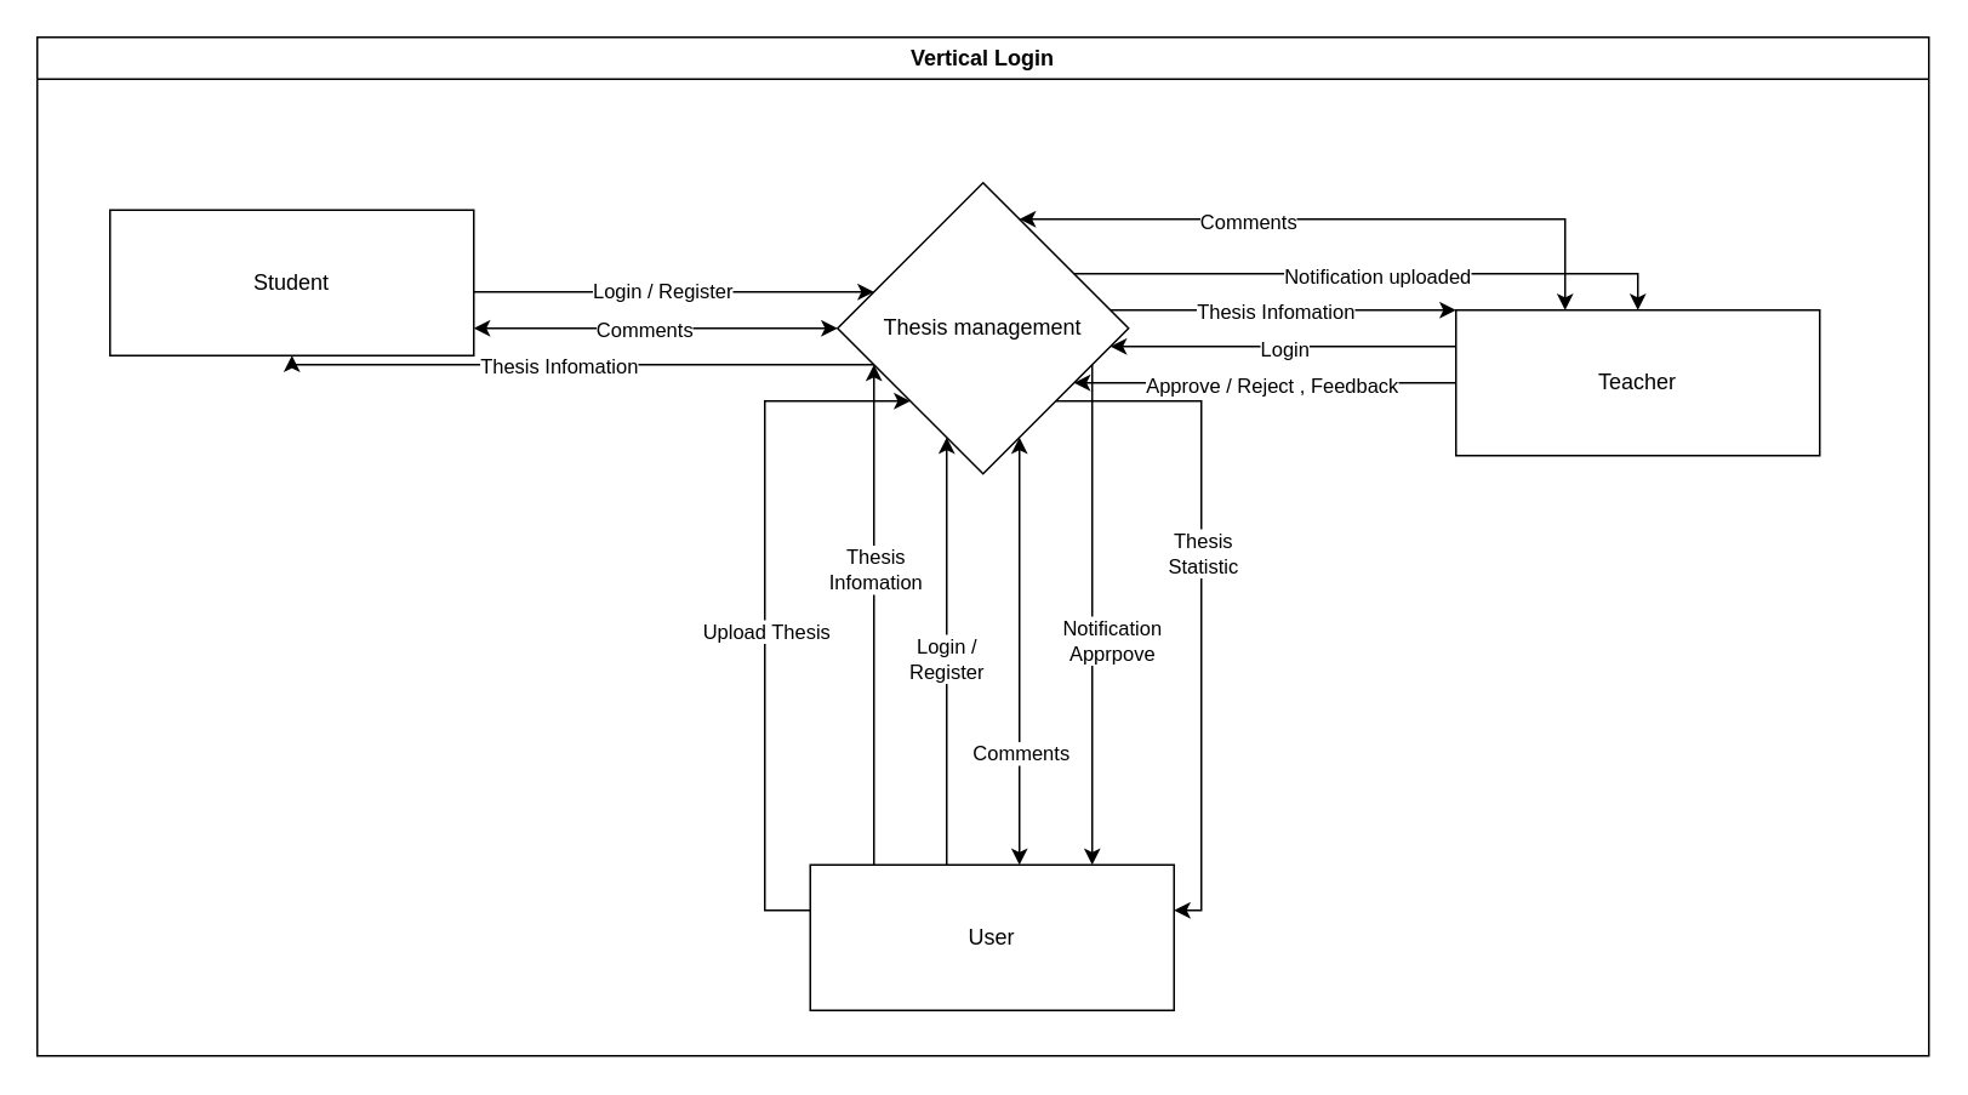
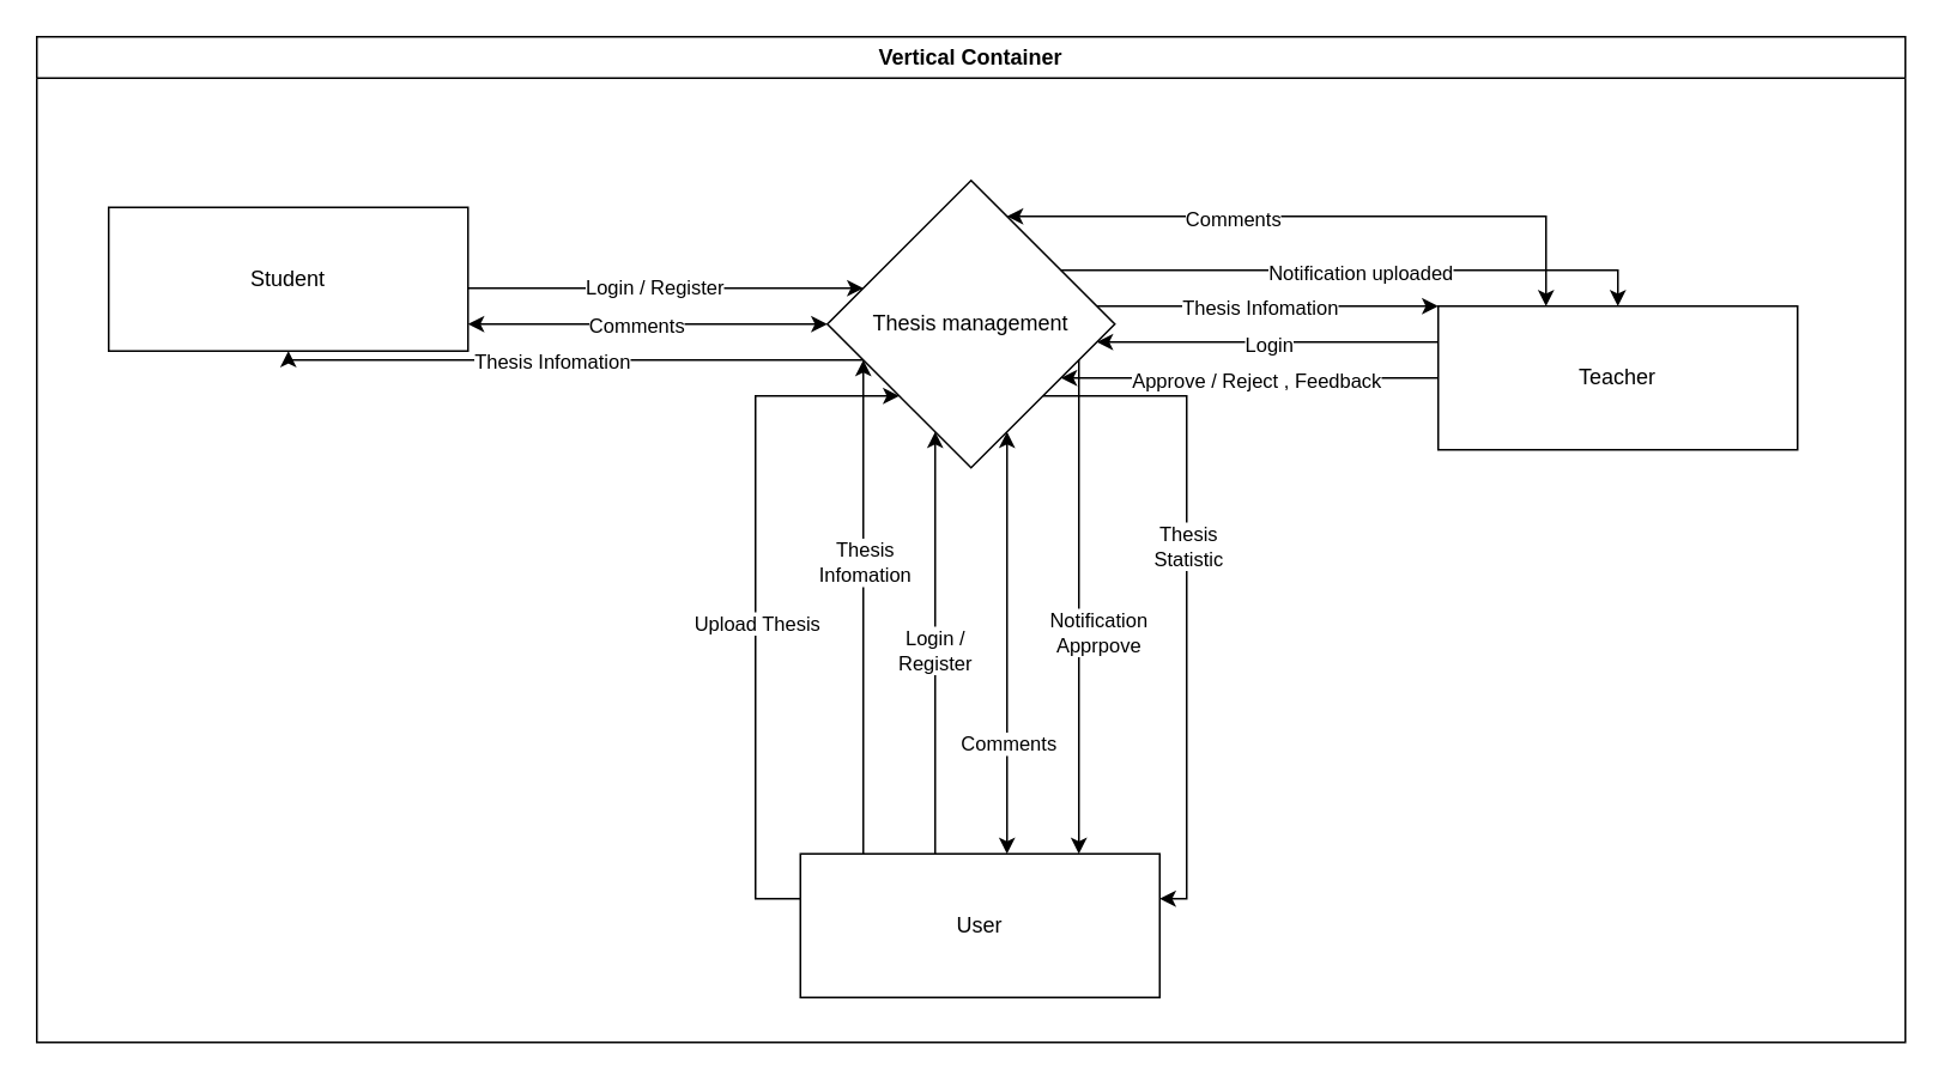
  <mxCell id="0" />
  <mxCell id="1" parent="0" />
- <mxCell id="2" value="Vertical Login" style="swimlane;whiteSpace=wrap;html=1;" vertex="1" parent="1"><mxGeometry x="20" y="20" width="1040" height="560" as="geometry" /></mxCell>
+ <mxCell id="2" value="Vertical Container" style="swimlane;whiteSpace=wrap;html=1;" vertex="1" parent="1"><mxGeometry x="20" y="20" width="1040" height="560" as="geometry" /></mxCell>
  <mxCell id="3" style="edgeStyle=orthogonalEdgeStyle;rounded=0;orthogonalLoop=1;jettySize=auto;html=1;" parent="2" source="5" target="16" edge="1"><mxGeometry relative="1" as="geometry"><mxPoint x="484" y="60" as="targetPoint" /><Array as="points"><mxPoint x="340" y="140" /><mxPoint x="340" y="140" /></Array></mxGeometry></mxCell>
  <mxCell id="4" value="Login / Register" style="edgeLabel;html=1;align=center;verticalAlign=middle;resizable=0;points=[];" vertex="1" connectable="0" parent="3"><mxGeometry x="-0.063" y="1" relative="1" as="geometry"><mxPoint as="offset" /></mxGeometry></mxCell>
  <mxCell id="5" value="Student" style="rounded=0;whiteSpace=wrap;html=1;" parent="2" vertex="1"><mxGeometry x="40" y="95" width="200" height="80" as="geometry" /></mxCell>
  <mxCell id="6" style="edgeStyle=orthogonalEdgeStyle;rounded=0;orthogonalLoop=1;jettySize=auto;html=1;" edge="1" parent="2" source="16" target="5"><mxGeometry relative="1" as="geometry"><Array as="points"><mxPoint x="340" y="180" /><mxPoint x="340" y="180" /></Array></mxGeometry></mxCell>
  <mxCell id="7" value="Thesis Infomation" style="edgeLabel;html=1;align=center;verticalAlign=middle;resizable=0;points=[];" vertex="1" connectable="0" parent="6"><mxGeometry x="0.07" relative="1" as="geometry"><mxPoint as="offset" /></mxGeometry></mxCell>
  <mxCell id="8" style="edgeStyle=orthogonalEdgeStyle;rounded=0;orthogonalLoop=1;jettySize=auto;html=1;startArrow=classic;startFill=1;" edge="1" parent="2" source="16" target="5"><mxGeometry relative="1" as="geometry"><Array as="points"><mxPoint x="340" y="160" /><mxPoint x="340" y="160" /></Array></mxGeometry></mxCell>
  <mxCell id="9" value="Comments" style="edgeLabel;html=1;align=center;verticalAlign=middle;resizable=0;points=[];" vertex="1" connectable="0" parent="8"><mxGeometry x="0.067" relative="1" as="geometry"><mxPoint as="offset" /></mxGeometry></mxCell>
  <mxCell id="10" style="edgeStyle=orthogonalEdgeStyle;rounded=0;orthogonalLoop=1;jettySize=auto;html=1;" edge="1" parent="2" source="16" target="21"><mxGeometry relative="1" as="geometry"><Array as="points"><mxPoint x="700" y="150" /><mxPoint x="700" y="150" /></Array></mxGeometry></mxCell>
  <mxCell id="11" value="Thesis Infomation" style="edgeLabel;html=1;align=center;verticalAlign=middle;resizable=0;points=[];" vertex="1" connectable="0" parent="10"><mxGeometry x="-0.053" y="2" relative="1" as="geometry"><mxPoint y="2" as="offset" /></mxGeometry></mxCell>
  <mxCell id="12" style="edgeStyle=orthogonalEdgeStyle;rounded=0;orthogonalLoop=1;jettySize=auto;html=1;" edge="1" parent="2" source="21" target="16"><mxGeometry relative="1" as="geometry"><Array as="points"><mxPoint x="700" y="170" /><mxPoint x="700" y="170" /></Array></mxGeometry></mxCell>
  <mxCell id="13" value="Login" style="edgeLabel;html=1;align=center;verticalAlign=middle;resizable=0;points=[];" vertex="1" connectable="0" parent="12"><mxGeometry x="-0.001" y="1" relative="1" as="geometry"><mxPoint as="offset" /></mxGeometry></mxCell>
  <mxCell id="14" style="edgeStyle=orthogonalEdgeStyle;rounded=0;orthogonalLoop=1;jettySize=auto;html=1;" edge="1" parent="2" source="16" target="22"><mxGeometry relative="1" as="geometry"><Array as="points"><mxPoint x="640" y="200" /><mxPoint x="640" y="480" /></Array></mxGeometry></mxCell>
  <mxCell id="15" value="Thesis&lt;div&gt;Statistic&lt;/div&gt;" style="edgeLabel;html=1;align=center;verticalAlign=middle;resizable=0;points=[];" vertex="1" connectable="0" parent="14"><mxGeometry x="0.039" relative="1" as="geometry"><mxPoint y="-32" as="offset" /></mxGeometry></mxCell>
  <mxCell id="16" value="Thesis management" style="rhombus;whiteSpace=wrap;html=1;aspect=fixed;" vertex="1" parent="2"><mxGeometry x="440" y="80" width="160" height="160" as="geometry" /></mxCell>
  <mxCell id="17" style="edgeStyle=orthogonalEdgeStyle;rounded=0;orthogonalLoop=1;jettySize=auto;html=1;" edge="1" parent="2" source="16" target="21"><mxGeometry relative="1" as="geometry"><Array as="points"><mxPoint x="700" y="130" /><mxPoint x="700" y="130" /></Array></mxGeometry></mxCell>
  <mxCell id="18" value="Notification uploaded" style="edgeLabel;html=1;align=center;verticalAlign=middle;resizable=0;points=[];" vertex="1" connectable="0" parent="17"><mxGeometry x="0.009" y="-1" relative="1" as="geometry"><mxPoint as="offset" /></mxGeometry></mxCell>
  <mxCell id="19" style="edgeStyle=orthogonalEdgeStyle;rounded=0;orthogonalLoop=1;jettySize=auto;html=1;startArrow=classic;startFill=1;" edge="1" parent="2" source="21" target="16"><mxGeometry relative="1" as="geometry"><Array as="points"><mxPoint x="840" y="100" /></Array></mxGeometry></mxCell>
  <mxCell id="20" value="Comments" style="edgeLabel;html=1;align=center;verticalAlign=middle;resizable=0;points=[];" vertex="1" connectable="0" parent="19"><mxGeometry x="0.283" y="1" relative="1" as="geometry"><mxPoint as="offset" /></mxGeometry></mxCell>
  <mxCell id="21" value="Teacher" style="rounded=0;whiteSpace=wrap;html=1;" vertex="1" parent="2"><mxGeometry x="780" y="150" width="200" height="80" as="geometry" /></mxCell>
  <mxCell id="22" value="User" style="rounded=0;whiteSpace=wrap;html=1;" vertex="1" parent="2"><mxGeometry x="425" y="455" width="200" height="80" as="geometry" /></mxCell>
  <mxCell id="23" style="edgeStyle=orthogonalEdgeStyle;rounded=0;orthogonalLoop=1;jettySize=auto;html=1;" edge="1" parent="2" source="21" target="16"><mxGeometry relative="1" as="geometry"><mxPoint x="810" y="190" as="sourcePoint" /><mxPoint x="607" y="190" as="targetPoint" /><Array as="points"><mxPoint x="700" y="190" /><mxPoint x="700" y="190" /></Array></mxGeometry></mxCell>
  <mxCell id="24" value="Approve / Reject , Feedback" style="edgeLabel;html=1;align=center;verticalAlign=middle;resizable=0;points=[];" vertex="1" connectable="0" parent="23"><mxGeometry x="-0.001" y="1" relative="1" as="geometry"><mxPoint x="3" as="offset" /></mxGeometry></mxCell>
  <mxCell id="25" style="edgeStyle=orthogonalEdgeStyle;rounded=0;orthogonalLoop=1;jettySize=auto;html=1;" edge="1" parent="2" source="22" target="16"><mxGeometry relative="1" as="geometry"><mxPoint x="480" y="440" as="sourcePoint" /><mxPoint x="480" y="229" as="targetPoint" /><Array as="points"><mxPoint x="460" y="340" /><mxPoint x="460" y="340" /></Array></mxGeometry></mxCell>
  <mxCell id="26" value="Thesis&lt;div&gt;Infomation&lt;/div&gt;" style="edgeLabel;html=1;align=center;verticalAlign=middle;resizable=0;points=[];" vertex="1" connectable="0" parent="25"><mxGeometry x="-0.035" relative="1" as="geometry"><mxPoint y="-30" as="offset" /></mxGeometry></mxCell>
  <mxCell id="27" style="edgeStyle=orthogonalEdgeStyle;rounded=0;orthogonalLoop=1;jettySize=auto;html=1;" edge="1" parent="2" source="22" target="16"><mxGeometry relative="1" as="geometry"><mxPoint x="480" y="440" as="sourcePoint" /><mxPoint x="480" y="229" as="targetPoint" /><Array as="points"><mxPoint x="500" y="340" /><mxPoint x="500" y="340" /></Array></mxGeometry></mxCell>
  <mxCell id="28" value="Login /&lt;div&gt;Register&lt;/div&gt;" style="edgeLabel;html=1;align=center;verticalAlign=middle;resizable=0;points=[];" vertex="1" connectable="0" parent="27"><mxGeometry x="-0.132" y="1" relative="1" as="geometry"><mxPoint y="-12" as="offset" /></mxGeometry></mxCell>
  <mxCell id="29" style="edgeStyle=orthogonalEdgeStyle;rounded=0;orthogonalLoop=1;jettySize=auto;html=1;startArrow=classic;startFill=1;" edge="1" parent="2" source="22" target="16"><mxGeometry relative="1" as="geometry"><mxPoint x="500" y="440" as="sourcePoint" /><mxPoint x="500" y="237" as="targetPoint" /><Array as="points"><mxPoint x="540" y="350" /><mxPoint x="540" y="350" /></Array></mxGeometry></mxCell>
  <mxCell id="30" value="Comments" style="edgeLabel;html=1;align=center;verticalAlign=middle;resizable=0;points=[];" vertex="1" connectable="0" parent="29"><mxGeometry x="-0.245" y="-2" relative="1" as="geometry"><mxPoint x="-2" y="27" as="offset" /></mxGeometry></mxCell>
  <mxCell id="31" style="edgeStyle=orthogonalEdgeStyle;rounded=0;orthogonalLoop=1;jettySize=auto;html=1;" edge="1" parent="2" source="16" target="22"><mxGeometry relative="1" as="geometry"><mxPoint x="560" y="229" as="sourcePoint" /><mxPoint x="560" y="440" as="targetPoint" /><Array as="points"><mxPoint x="580" y="340" /><mxPoint x="580" y="340" /></Array></mxGeometry></mxCell>
  <mxCell id="32" value="Notification&lt;div&gt;Apprpove&lt;/div&gt;" style="edgeLabel;html=1;align=center;verticalAlign=middle;resizable=0;points=[];" vertex="1" connectable="0" parent="31"><mxGeometry x="0.095" y="1" relative="1" as="geometry"><mxPoint x="9" as="offset" /></mxGeometry></mxCell>
  <mxCell id="33" style="edgeStyle=orthogonalEdgeStyle;rounded=0;orthogonalLoop=1;jettySize=auto;html=1;" edge="1" parent="2" source="22" target="16"><mxGeometry relative="1" as="geometry"><mxPoint x="240" y="180" as="sourcePoint" /><mxPoint x="443" y="180" as="targetPoint" /><Array as="points"><mxPoint x="400" y="480" /><mxPoint x="400" y="200" /></Array></mxGeometry></mxCell>
  <mxCell id="34" value="Upload Thesis" style="edgeLabel;html=1;align=center;verticalAlign=middle;resizable=0;points=[];" vertex="1" connectable="0" parent="33"><mxGeometry x="0.07" relative="1" as="geometry"><mxPoint y="27" as="offset" /></mxGeometry></mxCell>
